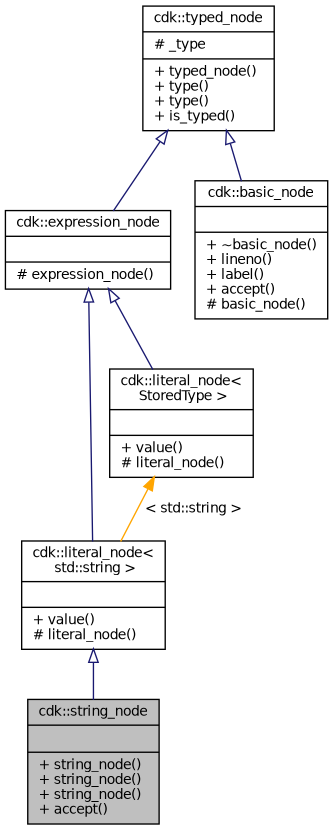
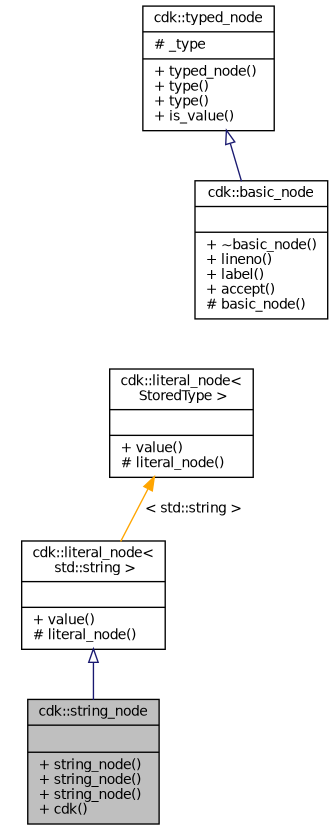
  digraph {
    node [color=black fillcolor=white fontname=Helvetica fontsize=10 shape=record style=filled]
    edge [arrowtail=onormal color=midnightblue dir=back fontname=Helvetica fontsize=10 labelfontname=Helvetica labelfontsize=10 style=solid]
-   n1 [fillcolor=grey75 fontcolor=black height=0.2 label="{cdk::string_node\n||+ string_node()\l+ string_node()\l+ string_node()\l+ accept()\l}" width=0.4]
+   n1 [fillcolor=grey75 fontcolor=black height=0.2 label="{cdk::string_node\n||+ string_node()\l+ string_node()\l+ string_node()\l+ cdk()\l}" width=0.4]
    n2 [height=0.2 label="{cdk::literal_node\<\l std::string \>\n||+ value()\l# literal_node()\l}" width=0.4]
-   n3 [height=0.2 label="{cdk::expression_node\n||# expression_node()\l}" width=0.4]
    n4 [height=0.2 label="{cdk::literal_node\<\l StoredType \>\n||+ value()\l# literal_node()\l}" width=0.4]
-   n5 [height=0.2 label="{cdk::typed_node\n|# _type\l|+ typed_node()\l+ type()\l+ type()\l+ is_typed()\l}" width=0.4]
+   n5 [height=0.2 label="{cdk::typed_node\n|# _type\l|+ typed_node()\l+ type()\l+ type()\l+ is_value()\l}" width=0.4]
    n6 [height=0.2 label="{cdk::basic_node\n||+ ~basic_node()\l+ lineno()\l+ label()\l+ accept()\l# basic_node()\l}" width=0.4]
    n2 -> n1
-   n3 -> n2
-   n3 -> n4
    n4 -> n2 [color=orange label=" \< std::string \>" arrowtail=""]
-   n5 -> n3
    n5 -> n6
  }
